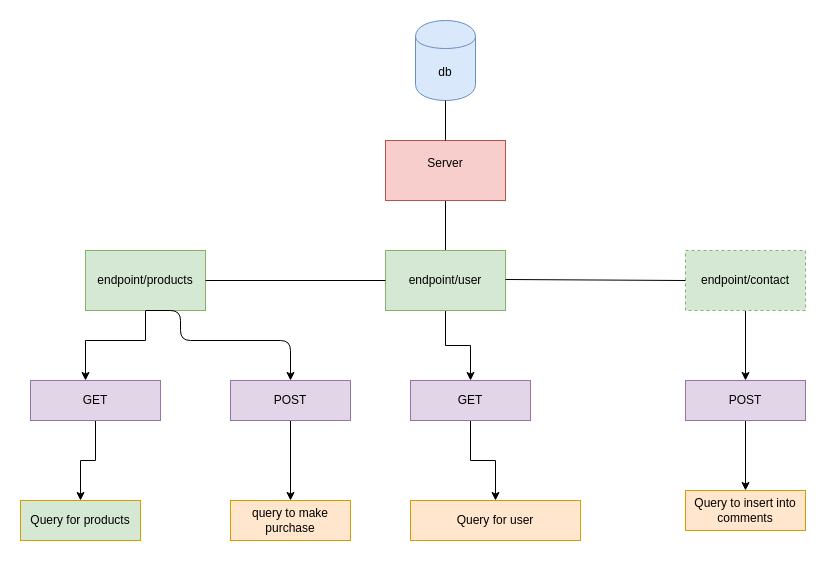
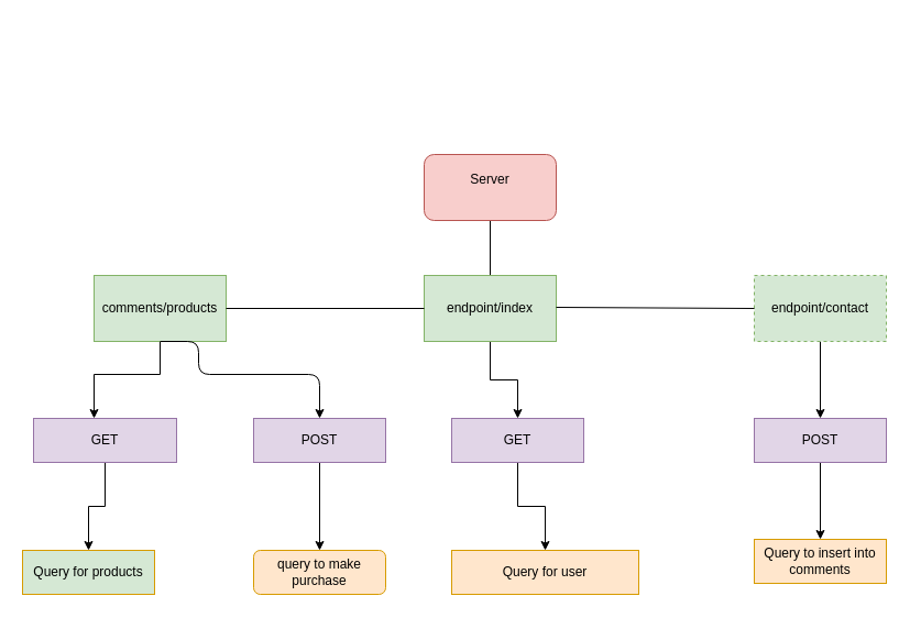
  <mxCell id="0" />
  <mxCell id="1" parent="0" />
  <mxCell id="2" value="" style="edgeStyle=orthogonalEdgeStyle;rounded=0;orthogonalLoop=1;jettySize=auto;html=1;endArrow=none;" edge="1" parent="1" source="3" target="7"><mxGeometry relative="1" as="geometry" /></mxCell>
- <mxCell id="3" value="Server&lt;br&gt;&lt;br&gt;" style="rounded=0;whiteSpace=wrap;html=1;fillColor=#f8cecc;strokeColor=#b85450;" vertex="1" parent="1"><mxGeometry x="385" y="140" width="120" height="60" as="geometry" /></mxCell>
- <mxCell id="4" value="db&lt;br&gt;" style="shape=cylinder;whiteSpace=wrap;html=1;boundedLbl=1;backgroundOutline=1;fillColor=#dae8fc;strokeColor=#6c8ebf;" vertex="1" parent="1"><mxGeometry x="415" y="20" width="60" height="80" as="geometry" /></mxCell>
- <mxCell id="5" value="" style="endArrow=none;html=1;exitX=0.5;exitY=0;exitDx=0;exitDy=0;entryX=0.5;entryY=1;entryDx=0;entryDy=0;" edge="1" parent="1" source="3" target="4"><mxGeometry width="50" height="50" relative="1" as="geometry"><mxPoint x="420" y="140" as="sourcePoint" /><mxPoint x="470" y="90" as="targetPoint" /></mxGeometry></mxCell>
+ <mxCell id="3" value="Server&lt;br&gt;&lt;br&gt;" style="whiteSpace=wrap;html=1;fillColor=#f8cecc;strokeColor=#b85450;rounded=1;" vertex="1" parent="1"><mxGeometry x="385" y="140" width="120" height="60" as="geometry" /></mxCell>
  <mxCell id="6" value="" style="edgeStyle=orthogonalEdgeStyle;rounded=0;orthogonalLoop=1;jettySize=auto;html=1;" edge="1" parent="1" source="7" target="9"><mxGeometry relative="1" as="geometry" /></mxCell>
- <mxCell id="7" value="endpoint/user" style="rounded=0;whiteSpace=wrap;html=1;fillColor=#d5e8d4;strokeColor=#82b366;" vertex="1" parent="1"><mxGeometry x="385" y="250" width="120" height="60" as="geometry" /></mxCell>
+ <mxCell id="7" value="endpoint/index" style="rounded=0;whiteSpace=wrap;html=1;fillColor=#d5e8d4;strokeColor=#82b366;" vertex="1" parent="1"><mxGeometry x="385" y="250" width="120" height="60" as="geometry" /></mxCell>
  <mxCell id="8" value="" style="edgeStyle=orthogonalEdgeStyle;rounded=0;orthogonalLoop=1;jettySize=auto;html=1;" edge="1" parent="1" source="9" target="10"><mxGeometry relative="1" as="geometry" /></mxCell>
  <mxCell id="9" value="GET" style="rounded=0;whiteSpace=wrap;html=1;fillColor=#e1d5e7;strokeColor=#9673a6;" vertex="1" parent="1"><mxGeometry x="410" y="380" width="120" height="40" as="geometry" /></mxCell>
  <mxCell id="10" value="Query for user" style="rounded=0;whiteSpace=wrap;html=1;fillColor=#ffe6cc;strokeColor=#d79b00;" vertex="1" parent="1"><mxGeometry x="410" y="500" width="170" height="40" as="geometry" /></mxCell>
  <mxCell id="11" value="" style="edgeStyle=orthogonalEdgeStyle;rounded=0;orthogonalLoop=1;jettySize=auto;html=1;" edge="1" parent="1" source="12" target="14"><mxGeometry relative="1" as="geometry" /></mxCell>
  <mxCell id="12" value="endpoint/contact" style="rounded=0;whiteSpace=wrap;html=1;fillColor=#d5e8d4;strokeColor=#82b366;dashed=1;" vertex="1" parent="1"><mxGeometry x="685" y="250" width="120" height="60" as="geometry" /></mxCell>
  <mxCell id="13" value="" style="edgeStyle=orthogonalEdgeStyle;rounded=0;orthogonalLoop=1;jettySize=auto;html=1;" edge="1" parent="1" source="14" target="15"><mxGeometry relative="1" as="geometry" /></mxCell>
  <mxCell id="14" value="POST" style="rounded=0;whiteSpace=wrap;html=1;fillColor=#e1d5e7;strokeColor=#9673a6;" vertex="1" parent="1"><mxGeometry x="685" y="380" width="120" height="40" as="geometry" /></mxCell>
  <mxCell id="15" value="Query to insert into comments" style="rounded=0;whiteSpace=wrap;html=1;fillColor=#ffe6cc;strokeColor=#d79b00;" vertex="1" parent="1"><mxGeometry x="685" y="490" width="120" height="40" as="geometry" /></mxCell>
  <mxCell id="16" value="" style="edgeStyle=orthogonalEdgeStyle;rounded=0;orthogonalLoop=1;jettySize=auto;html=1;" edge="1" parent="1" source="17" target="19"><mxGeometry relative="1" as="geometry"><Array as="points"><mxPoint x="145" y="340" /><mxPoint x="85" y="340" /></Array></mxGeometry></mxCell>
- <mxCell id="17" value="endpoint/products" style="rounded=0;whiteSpace=wrap;html=1;fillColor=#d5e8d4;strokeColor=#82b366;" vertex="1" parent="1"><mxGeometry x="85" y="250" width="120" height="60" as="geometry" /></mxCell>
+ <mxCell id="17" value="comments/products" style="rounded=0;whiteSpace=wrap;html=1;fillColor=#d5e8d4;strokeColor=#82b366;" vertex="1" parent="1"><mxGeometry x="85" y="250" width="120" height="60" as="geometry" /></mxCell>
  <mxCell id="18" value="" style="edgeStyle=orthogonalEdgeStyle;rounded=0;orthogonalLoop=1;jettySize=auto;html=1;" edge="1" parent="1" source="19" target="25"><mxGeometry relative="1" as="geometry" /></mxCell>
  <mxCell id="19" value="GET" style="rounded=0;whiteSpace=wrap;html=1;fillColor=#e1d5e7;strokeColor=#9673a6;" vertex="1" parent="1"><mxGeometry x="30" y="380" width="130" height="40" as="geometry" /></mxCell>
  <mxCell id="20" value="" style="endArrow=none;html=1;exitX=1;exitY=0.5;exitDx=0;exitDy=0;entryX=0;entryY=0.5;entryDx=0;entryDy=0;" edge="1" parent="1" source="17" target="7"><mxGeometry width="50" height="50" relative="1" as="geometry"><mxPoint x="205" y="300" as="sourcePoint" /><mxPoint x="380" y="280" as="targetPoint" /></mxGeometry></mxCell>
  <mxCell id="21" value="" style="endArrow=none;html=1;exitX=1;exitY=0.5;exitDx=0;exitDy=0;entryX=0;entryY=0.5;entryDx=0;entryDy=0;" edge="1" parent="1" target="12"><mxGeometry width="50" height="50" relative="1" as="geometry"><mxPoint x="505" y="279" as="sourcePoint" /><mxPoint x="680" y="279" as="targetPoint" /></mxGeometry></mxCell>
  <mxCell id="22" value="" style="edgeStyle=orthogonalEdgeStyle;rounded=0;orthogonalLoop=1;jettySize=auto;html=1;" edge="1" parent="1" source="23" target="26"><mxGeometry relative="1" as="geometry" /></mxCell>
  <mxCell id="23" value="POST" style="rounded=0;whiteSpace=wrap;html=1;fillColor=#e1d5e7;strokeColor=#9673a6;" vertex="1" parent="1"><mxGeometry x="230" y="380" width="120" height="40" as="geometry" /></mxCell>
  <mxCell id="24" value="" style="endArrow=classic;html=1;entryX=0.5;entryY=0;entryDx=0;entryDy=0;" edge="1" parent="1" target="23"><mxGeometry width="50" height="50" relative="1" as="geometry"><mxPoint x="145" y="310" as="sourcePoint" /><mxPoint x="195" y="260" as="targetPoint" /><Array as="points"><mxPoint x="180" y="310" /><mxPoint x="180" y="340" /><mxPoint x="290" y="340" /></Array></mxGeometry></mxCell>
  <mxCell id="25" value="Query for products" style="rounded=0;whiteSpace=wrap;html=1;fillColor=#d5e8d4;strokeColor=#d79b00;" vertex="1" parent="1"><mxGeometry y="500" width="120" height="40" as="geometry" x="20" /></mxCell>
- <mxCell id="26" value="query to make purchase" style="whiteSpace=wrap;html=1;fillColor=#ffe6cc;strokeColor=#d79b00;rounded=0;" vertex="1" parent="1"><mxGeometry x="230" y="500" width="120" height="40" as="geometry" /></mxCell>
+ <mxCell id="26" value="query to make purchase" style="rounded=1;whiteSpace=wrap;html=1;fillColor=#ffe6cc;strokeColor=#d79b00;" vertex="1" parent="1"><mxGeometry x="230" y="500" width="120" height="40" as="geometry" /></mxCell>
